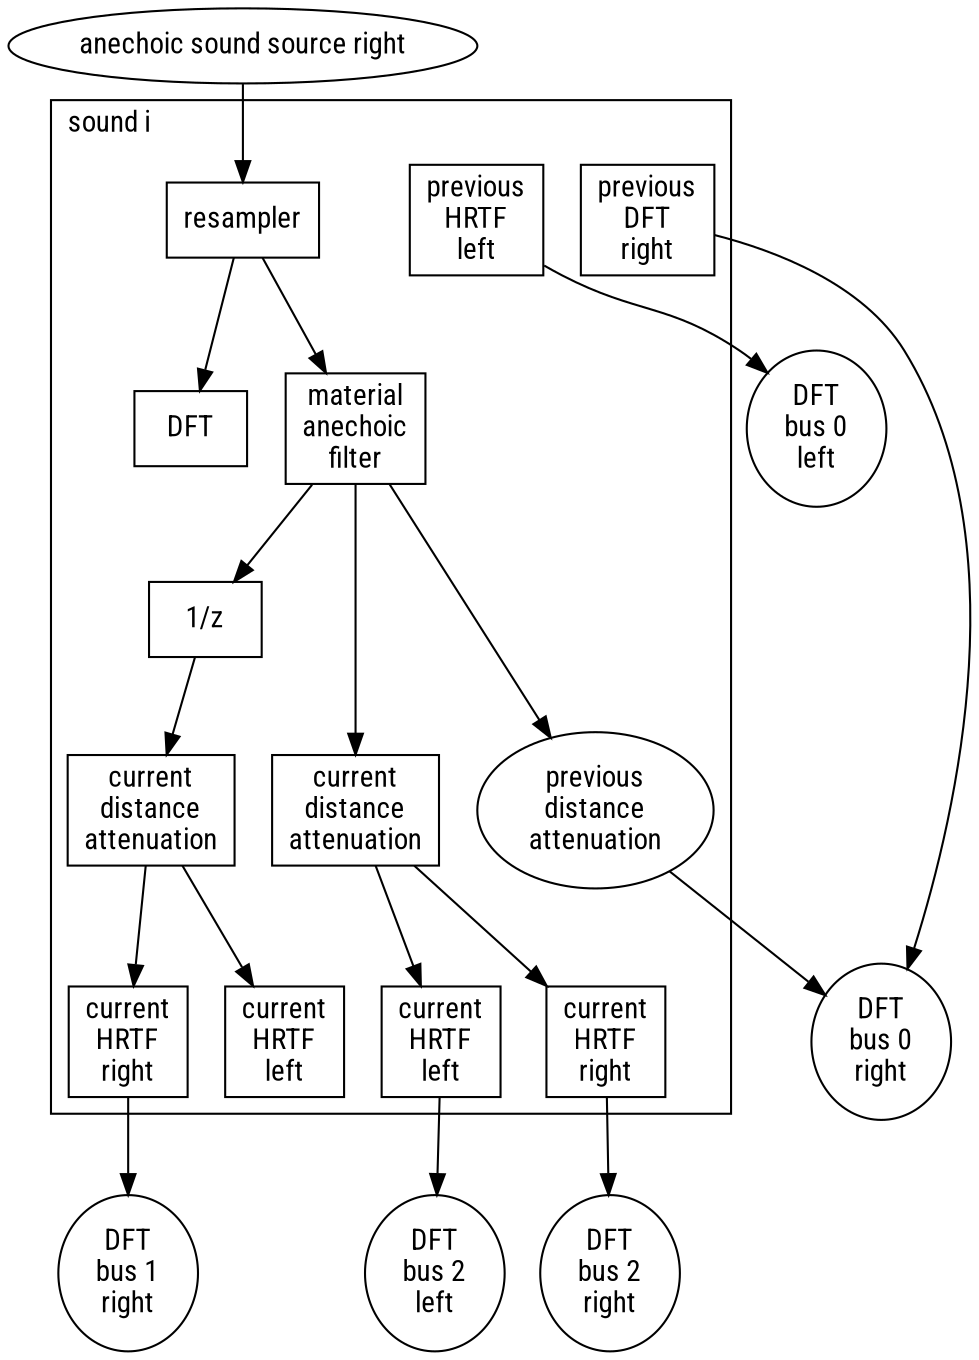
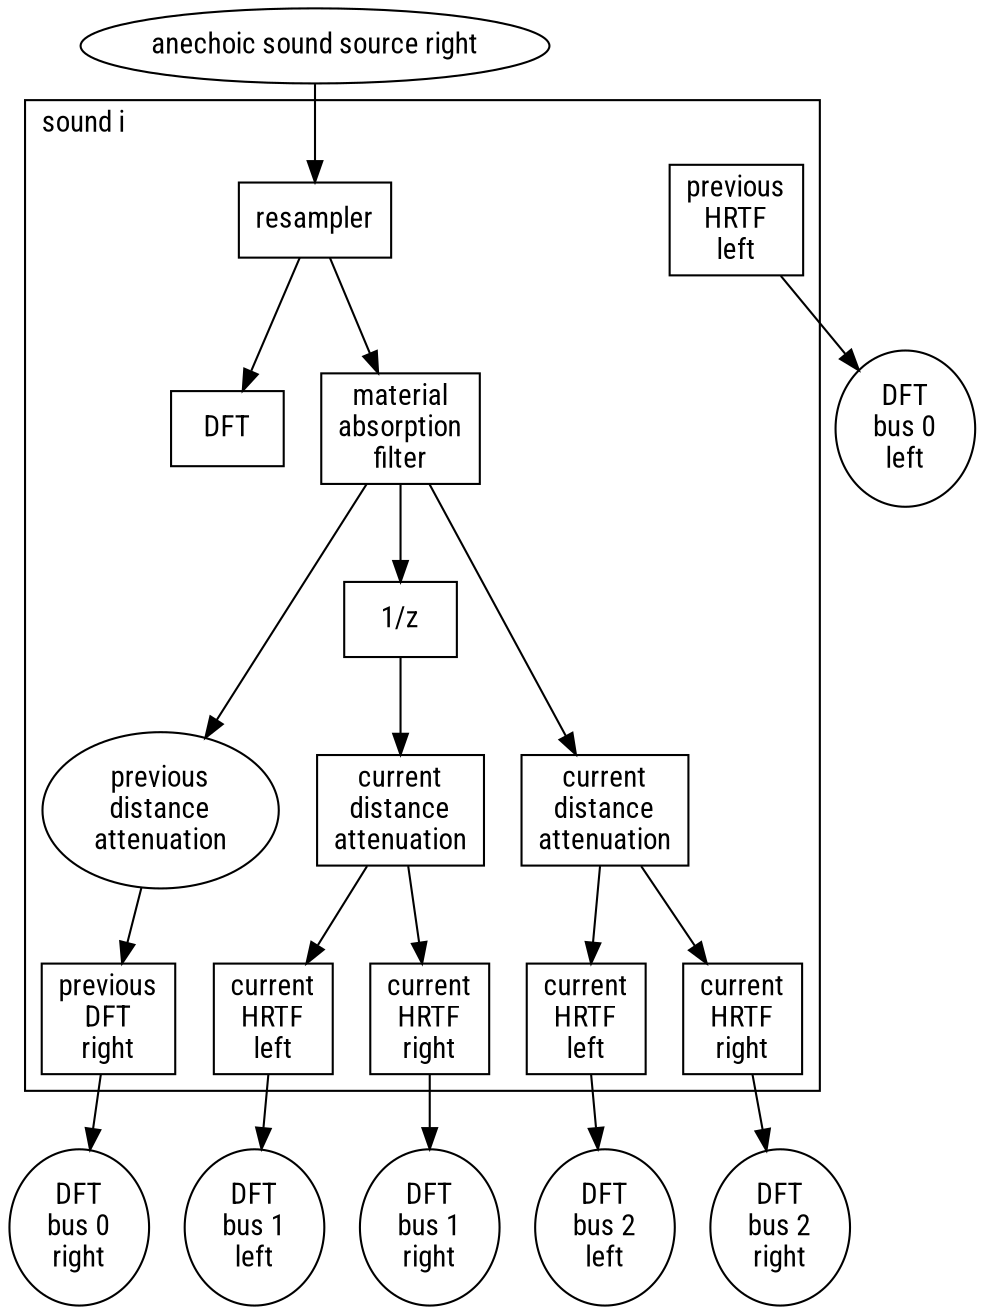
  digraph {
    fontname="Roboto Condensed"
    node [fontname="Roboto Condensed" shape=box]
    edge [fontname="Roboto Condensed"]
    n1 [label="previous\ndistance\nattenuation" shape=ellipse]
    n2 [label="current\ndistance\nattenuation"]
    n3 [label="current\ndistance\nattenuation"]
    resampler
    DFT
-   n6 [label="material\nanechoic\nfilter"]
+   n6 [label="material\nabsorption\nfilter"]
    n7 [label="1/z"]
    n8 [label="previous\nHRTF\nleft"]
    n9 [label="previous\nDFT\nright"]
    n10 [label="current\nHRTF\nleft"]
    n11 [label="current\nHRTF\nright"]
    n12 [label="current\nHRTF\nleft"]
    n13 [label="current\nHRTF\nright"]
    n14 [label="DFT\nbus 0\nleft" shape=""]
    n15 [label="DFT\nbus 0\nright" shape=""]
+   n16 [label="DFT\nbus 1\nleft" shape=""]
    n17 [label="DFT\nbus 1\nright" shape=""]
    n18 [label="DFT\nbus 2\nleft" shape=""]
    n19 [label="DFT\nbus 2\nright" shape=""]
    n20 [label="anechoic sound source right" shape=""]
    subgraph cluster_1 {
      label="sound i"
      labeljust=left
      resampler
      DFT
      n6
      n7
      n8
      n9
      n10
      n11
      n12
      n13
      subgraph sub_2 {
        label="sound i"
        labeljust=left
        rank=same
        n1
        n2
        n3
      }
    }
-   n1 -> n15
+   n1 -> n9
    n2 -> n10
    n2 -> n11
    n3 -> n12
    n3 -> n13
    resampler -> DFT
    resampler -> n6
    n6 -> n1
    n6 -> n3
    n6 -> n7
    n7 -> n2
    n8 -> n14
    n9 -> n15
+   n10 -> n16
    n11 -> n17
    n12 -> n18
    n13 -> n19
    n20 -> resampler
  }
